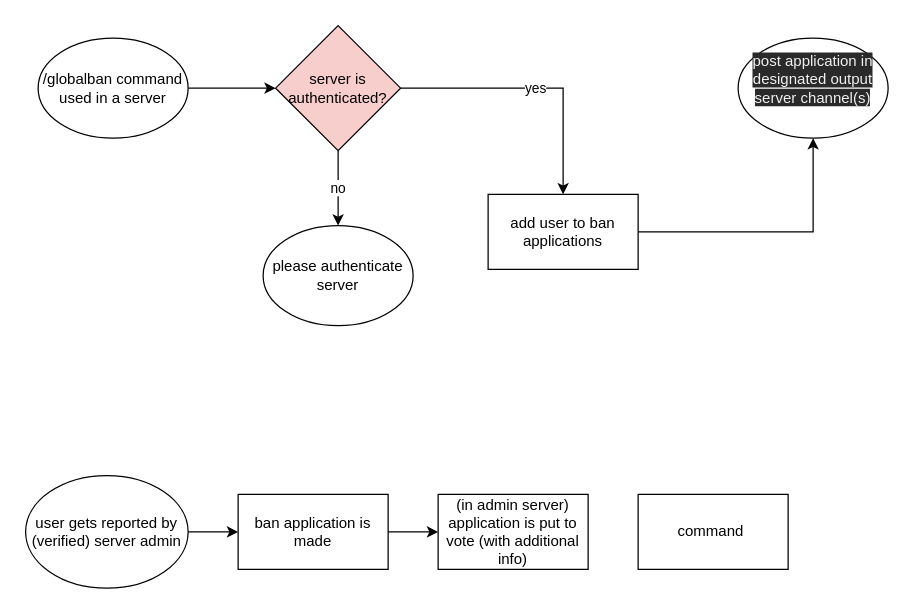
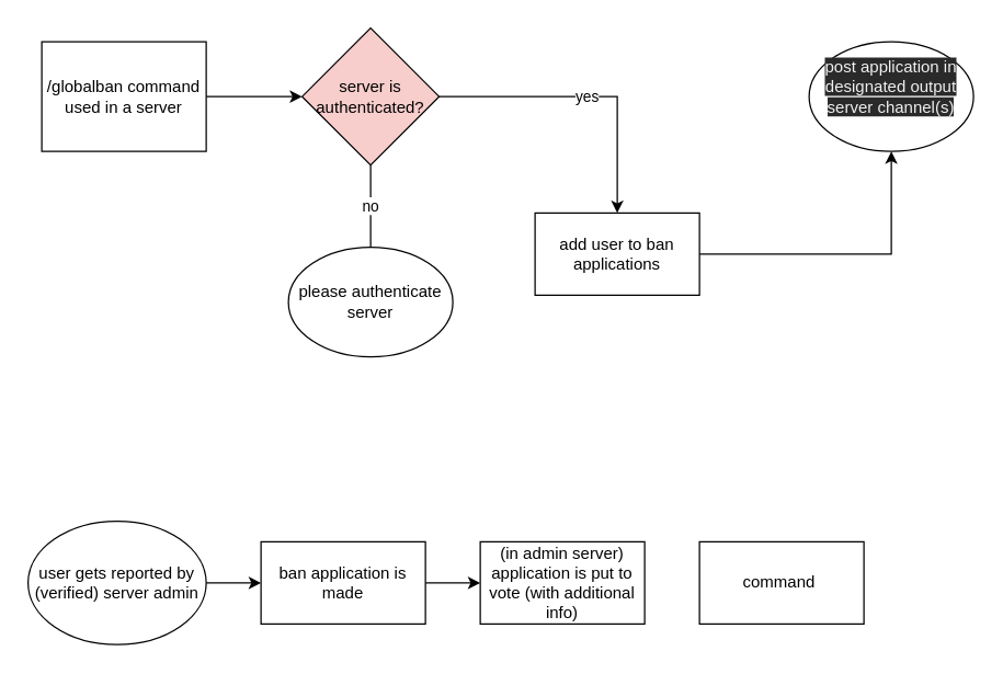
  <mxCell id="0" />
  <mxCell id="1" parent="0" />
  <mxCell id="2" value="" style="edgeStyle=orthogonalEdgeStyle;rounded=0;orthogonalLoop=1;jettySize=auto;html=1;" parent="1" source="3" target="6" edge="1"><mxGeometry relative="1" as="geometry" /></mxCell>
- <mxCell id="3" value="/globalban command used in a server" style="ellipse;whiteSpace=wrap;html=1;" parent="1" vertex="1"><mxGeometry x="30" y="30" width="120" height="80" as="geometry" /></mxCell>
- <mxCell id="4" value="no" style="edgeStyle=orthogonalEdgeStyle;rounded=0;orthogonalLoop=1;jettySize=auto;html=1;" parent="1" source="6" target="7" edge="1"><mxGeometry relative="1" as="geometry" /></mxCell>
+ <mxCell id="3" value="/globalban command used in a server" style="whiteSpace=wrap;html=1;rounded=0;" parent="1" vertex="1"><mxGeometry x="30" y="30" width="120" height="80" as="geometry" /></mxCell>
+ <mxCell id="4" value="no" style="edgeStyle=orthogonalEdgeStyle;rounded=0;orthogonalLoop=1;jettySize=auto;html=1;endArrow=none;" parent="1" source="6" target="7" edge="1"><mxGeometry relative="1" as="geometry" /></mxCell>
  <mxCell id="5" value="yes" style="edgeStyle=orthogonalEdgeStyle;rounded=0;orthogonalLoop=1;jettySize=auto;html=1;" parent="1" source="6" target="9" edge="1"><mxGeometry relative="1" as="geometry" /></mxCell>
  <mxCell id="6" value="server is authenticated?" style="rhombus;whiteSpace=wrap;html=1;fillColor=#f8cecc;" parent="1" vertex="1"><mxGeometry x="220" y="20" width="100" height="100" as="geometry" /></mxCell>
  <mxCell id="7" value="please authenticate server" style="ellipse;whiteSpace=wrap;html=1;" parent="1" vertex="1"><mxGeometry x="210" y="180" width="120" height="80" as="geometry" /></mxCell>
  <mxCell id="8" value="" style="edgeStyle=orthogonalEdgeStyle;rounded=0;orthogonalLoop=1;jettySize=auto;html=1;" parent="1" source="9" target="10" edge="1"><mxGeometry relative="1" as="geometry" /></mxCell>
  <mxCell id="9" value="add user to ban applications" style="rounded=0;whiteSpace=wrap;html=1;" parent="1" vertex="1"><mxGeometry x="390" y="155" width="120" height="60" as="geometry" /></mxCell>
  <mxCell id="10" value="&#10;&lt;span style=&quot;color: rgb(240, 240, 240); font-family: Helvetica; font-size: 12px; font-style: normal; font-variant-ligatures: normal; font-variant-caps: normal; font-weight: 400; letter-spacing: normal; orphans: 2; text-align: center; text-indent: 0px; text-transform: none; widows: 2; word-spacing: 0px; -webkit-text-stroke-width: 0px; background-color: rgb(42, 42, 42); text-decoration-thickness: initial; text-decoration-style: initial; text-decoration-color: initial; float: none; display: inline !important;&quot;&gt;post application in designated output server channel(s)&lt;/span&gt;&#10;&#10;" style="ellipse;whiteSpace=wrap;html=1;" parent="1" vertex="1"><mxGeometry x="590" y="30" width="120" height="80" as="geometry" /></mxCell>
  <mxCell id="11" value="" style="edgeStyle=orthogonalEdgeStyle;rounded=0;orthogonalLoop=1;jettySize=auto;html=1;" edge="1" parent="1" source="12" target="14"><mxGeometry relative="1" as="geometry" /></mxCell>
  <mxCell id="12" value="user gets reported by (verified) server admin" style="ellipse;whiteSpace=wrap;html=1;" vertex="1" parent="1"><mxGeometry x="20" y="380" width="130" height="90" as="geometry" /></mxCell>
  <mxCell id="13" value="" style="edgeStyle=orthogonalEdgeStyle;rounded=0;orthogonalLoop=1;jettySize=auto;html=1;" edge="1" parent="1" source="14" target="15"><mxGeometry relative="1" as="geometry" /></mxCell>
  <mxCell id="14" value="ban application is made" style="rounded=0;whiteSpace=wrap;html=1;" vertex="1" parent="1"><mxGeometry x="190" y="395" width="120" height="60" as="geometry" /></mxCell>
  <mxCell id="15" value="(in admin server) application is put to vote (with additional info)" style="rounded=0;whiteSpace=wrap;html=1;" vertex="1" parent="1"><mxGeometry x="350" y="395" width="120" height="60" as="geometry" /></mxCell>
  <mxCell id="16" value="command&amp;nbsp;" style="rounded=0;whiteSpace=wrap;html=1;" vertex="1" parent="1"><mxGeometry x="510" y="395" width="120" height="60" as="geometry" /></mxCell>
